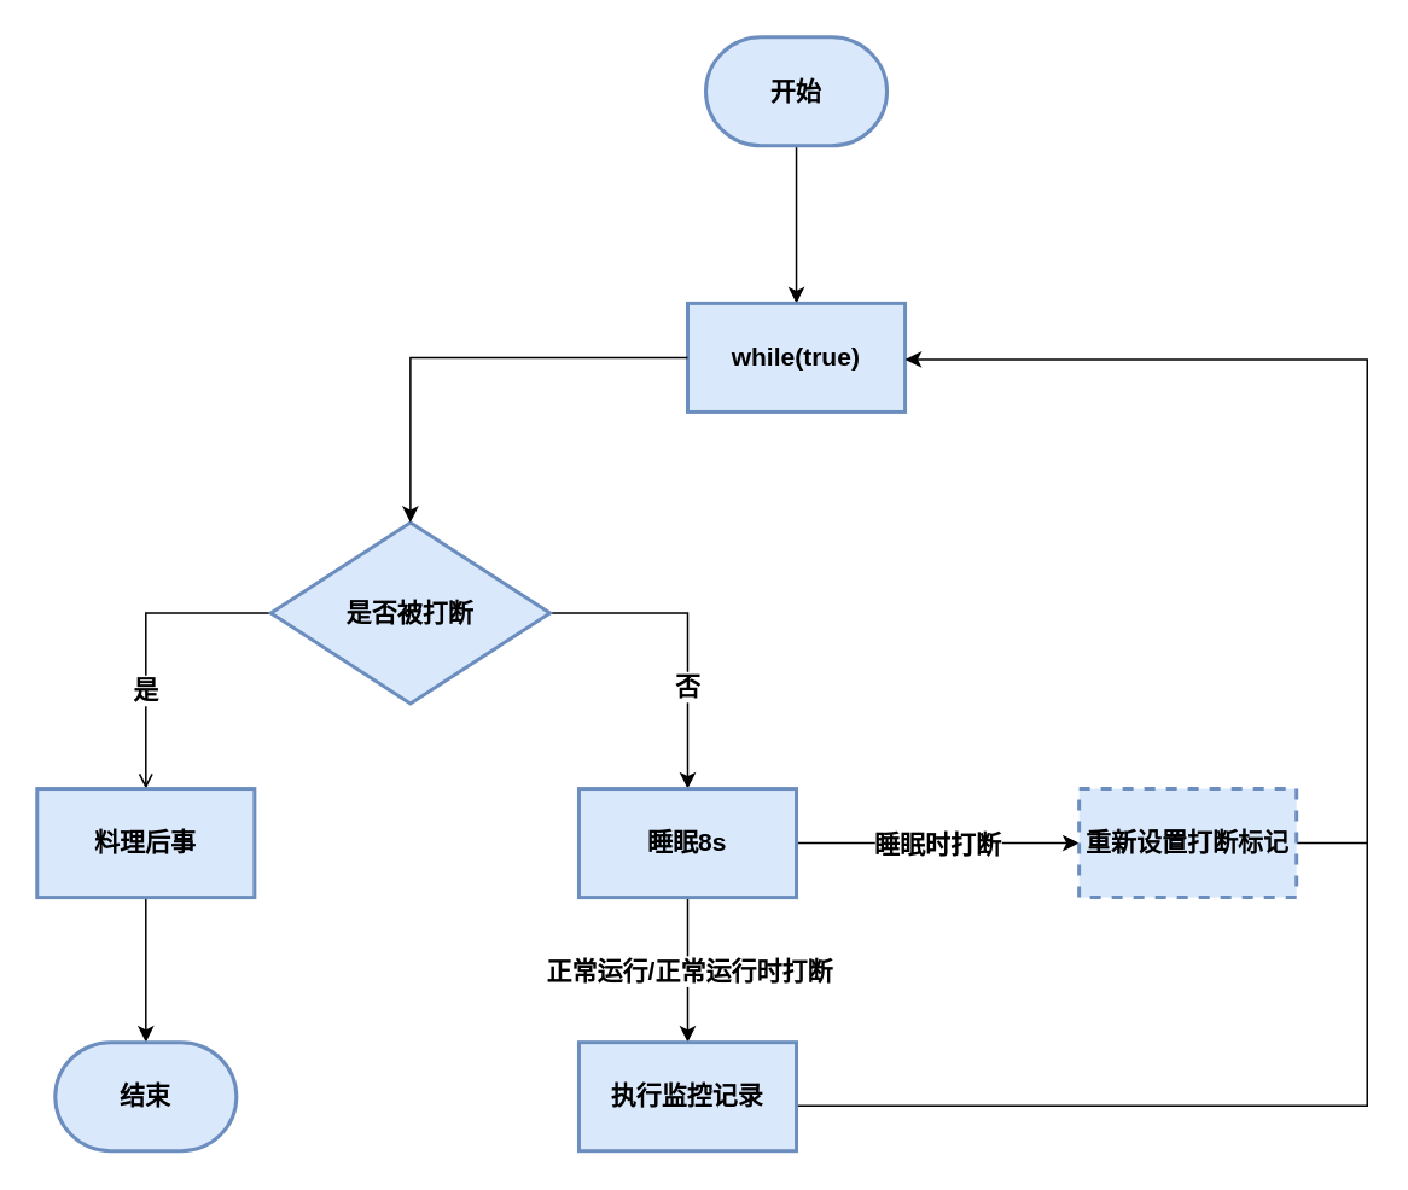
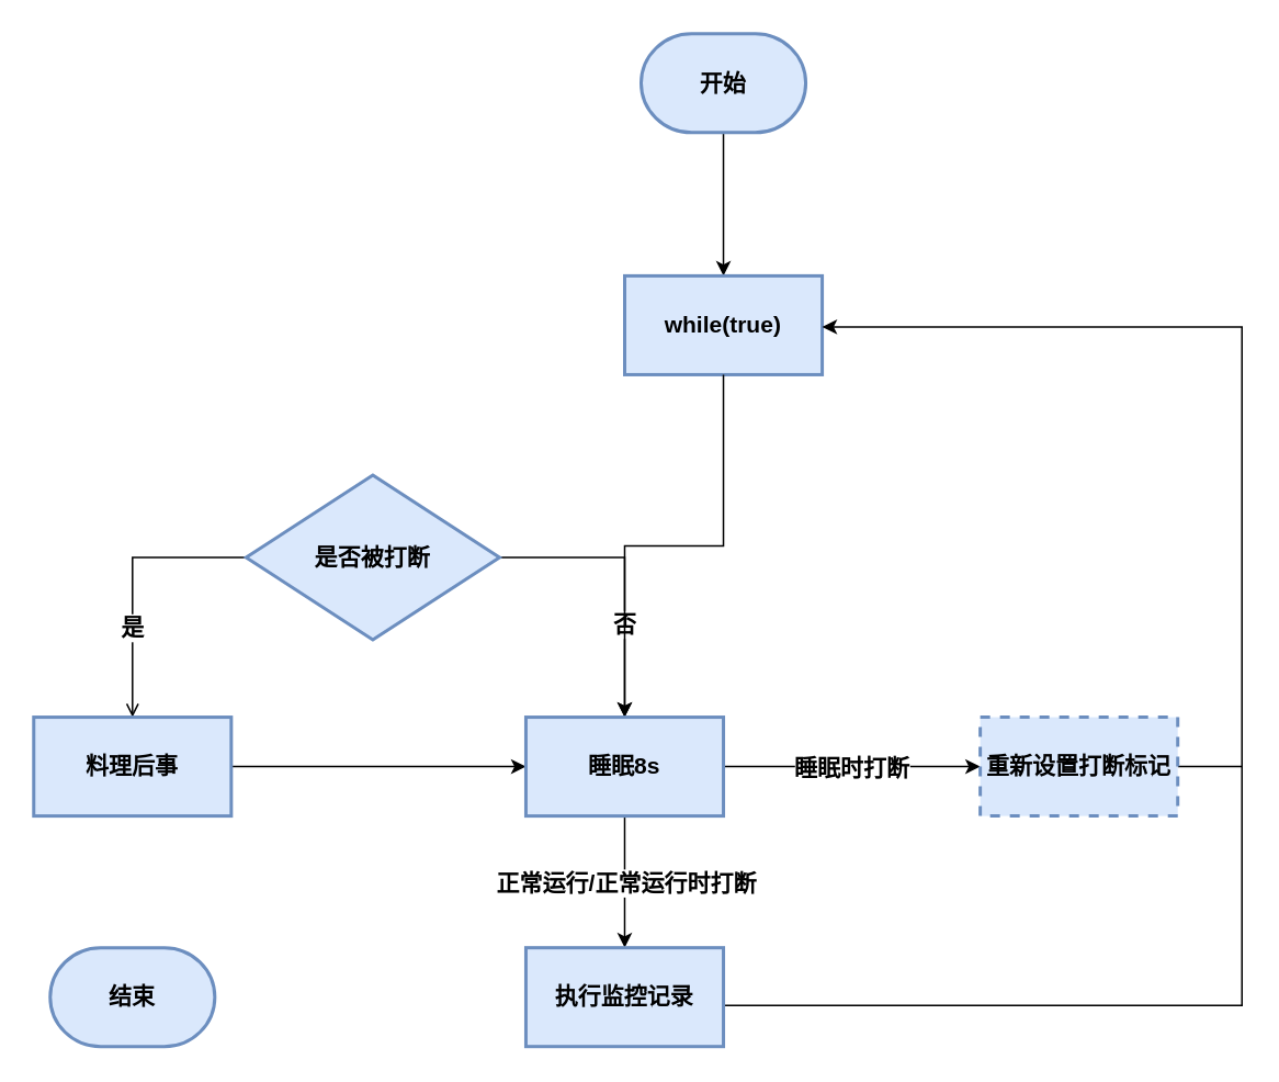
  <mxCell id="0" />
  <mxCell id="1" parent="0" />
  <mxCell id="2" style="edgeStyle=orthogonalEdgeStyle;rounded=0;orthogonalLoop=1;jettySize=auto;html=1;entryX=0.5;entryY=0;entryDx=0;entryDy=0;" parent="1" source="3" target="4" edge="1"><mxGeometry relative="1" as="geometry" /></mxCell>
  <mxCell id="3" value="&lt;b&gt;&lt;font style=&quot;font-size: 14px;&quot;&gt;开始&lt;/font&gt;&lt;/b&gt;" style="strokeWidth=2;html=1;shape=mxgraph.flowchart.terminator;whiteSpace=wrap;fillColor=#dae8fc;strokeColor=#6c8ebf;" parent="1" vertex="1"><mxGeometry x="389" y="20" width="100" height="60" as="geometry" /></mxCell>
  <mxCell id="4" value="&lt;font style=&quot;font-size: 14px;&quot;&gt;&lt;b&gt;while(true)&lt;/b&gt;&lt;/font&gt;" style="rounded=0;whiteSpace=wrap;html=1;fillColor=#dae8fc;strokeColor=#6c8ebf;strokeWidth=2;" parent="1" vertex="1"><mxGeometry x="379" y="167" width="120" height="60" as="geometry" /></mxCell>
  <mxCell id="5" style="edgeStyle=orthogonalEdgeStyle;rounded=0;orthogonalLoop=1;jettySize=auto;html=1;entryX=0.5;entryY=0;entryDx=0;entryDy=0;endArrow=open;" parent="1" source="9" target="12" edge="1"><mxGeometry relative="1" as="geometry" /></mxCell>
  <mxCell id="6" value="&lt;font style=&quot;font-size: 14px;&quot;&gt;&lt;b&gt;是&lt;/b&gt;&lt;/font&gt;" style="edgeLabel;html=1;align=center;verticalAlign=middle;resizable=0;points=[];" vertex="1" connectable="0" parent="5"><mxGeometry x="0.335" y="-1" relative="1" as="geometry"><mxPoint as="offset" /></mxGeometry></mxCell>
  <mxCell id="7" style="edgeStyle=orthogonalEdgeStyle;rounded=0;orthogonalLoop=1;jettySize=auto;html=1;entryX=0.5;entryY=0;entryDx=0;entryDy=0;" parent="1" source="9" target="18" edge="1"><mxGeometry relative="1" as="geometry" /></mxCell>
  <mxCell id="8" value="&lt;font style=&quot;font-size: 14px;&quot;&gt;&lt;b&gt;否&lt;/b&gt;&lt;/font&gt;" style="edgeLabel;html=1;align=center;verticalAlign=middle;resizable=0;points=[];" vertex="1" connectable="0" parent="7"><mxGeometry x="0.339" y="-1" relative="1" as="geometry"><mxPoint as="offset" /></mxGeometry></mxCell>
  <mxCell id="9" value="&lt;font style=&quot;font-size: 14px;&quot;&gt;&lt;b&gt;是否被打断&lt;/b&gt;&lt;/font&gt;" style="strokeWidth=2;html=1;shape=mxgraph.flowchart.decision;whiteSpace=wrap;fillColor=#dae8fc;strokeColor=#6c8ebf;" parent="1" vertex="1"><mxGeometry x="149" y="288" width="154" height="100" as="geometry" /></mxCell>
- <mxCell id="10" style="edgeStyle=orthogonalEdgeStyle;rounded=0;orthogonalLoop=1;jettySize=auto;html=1;entryX=0.5;entryY=0;entryDx=0;entryDy=0;entryPerimeter=0;" parent="1" source="4" target="9" edge="1"><mxGeometry relative="1" as="geometry" /></mxCell>
- <mxCell id="11" style="edgeStyle=orthogonalEdgeStyle;rounded=0;orthogonalLoop=1;jettySize=auto;html=1;" parent="1" source="12" target="13" edge="1"><mxGeometry relative="1" as="geometry" /></mxCell>
+ <mxCell id="10" style="edgeStyle=orthogonalEdgeStyle;rounded=0;orthogonalLoop=1;jettySize=auto;html=1;" parent="1" source="4" target="18" edge="1"><mxGeometry relative="1" as="geometry" /></mxCell>
+ <mxCell id="11" style="edgeStyle=orthogonalEdgeStyle;rounded=0;orthogonalLoop=1;jettySize=auto;html=1;" parent="1" source="12" target="18" edge="1"><mxGeometry relative="1" as="geometry" /></mxCell>
  <mxCell id="12" value="&lt;font style=&quot;font-size: 14px;&quot;&gt;&lt;b&gt;料理后事&lt;/b&gt;&lt;/font&gt;" style="rounded=0;whiteSpace=wrap;html=1;fillColor=#dae8fc;strokeColor=#6c8ebf;strokeWidth=2;" parent="1" vertex="1"><mxGeometry x="20" y="435" width="120" height="60" as="geometry" /></mxCell>
  <mxCell id="13" value="&lt;span style=&quot;font-size: 14px;&quot;&gt;&lt;b&gt;结束&lt;/b&gt;&lt;/span&gt;" style="strokeWidth=2;html=1;shape=mxgraph.flowchart.terminator;whiteSpace=wrap;fillColor=#dae8fc;strokeColor=#6c8ebf;" parent="1" vertex="1"><mxGeometry x="30" y="575" width="100" height="60" as="geometry" /></mxCell>
  <mxCell id="14" style="edgeStyle=orthogonalEdgeStyle;rounded=0;orthogonalLoop=1;jettySize=auto;html=1;entryX=0.5;entryY=0;entryDx=0;entryDy=0;" parent="1" source="18" target="20" edge="1"><mxGeometry relative="1" as="geometry" /></mxCell>
  <mxCell id="15" value="&lt;font style=&quot;font-size: 14px;&quot;&gt;&lt;b&gt;正常运行/正常运行时打断&lt;/b&gt;&lt;/font&gt;" style="edgeLabel;html=1;align=center;verticalAlign=middle;resizable=0;points=[];" parent="14" vertex="1" connectable="0"><mxGeometry x="-0.01" relative="1" as="geometry"><mxPoint as="offset" /></mxGeometry></mxCell>
  <mxCell id="16" style="edgeStyle=orthogonalEdgeStyle;rounded=0;orthogonalLoop=1;jettySize=auto;html=1;entryX=0;entryY=0.5;entryDx=0;entryDy=0;" parent="1" source="18" target="23" edge="1"><mxGeometry relative="1" as="geometry" /></mxCell>
  <mxCell id="17" value="&lt;font style=&quot;font-size: 14px;&quot;&gt;&lt;b&gt;睡眠时打断&lt;/b&gt;&lt;/font&gt;" style="edgeLabel;html=1;align=center;verticalAlign=middle;resizable=0;points=[];" parent="16" vertex="1" connectable="0"><mxGeometry x="-0.015" relative="1" as="geometry"><mxPoint as="offset" /></mxGeometry></mxCell>
  <mxCell id="18" value="&lt;font style=&quot;font-size: 14px;&quot;&gt;&lt;b&gt;睡眠8s&lt;/b&gt;&lt;/font&gt;" style="rounded=0;whiteSpace=wrap;html=1;fillColor=#dae8fc;strokeColor=#6c8ebf;strokeWidth=2;" parent="1" vertex="1"><mxGeometry x="319" y="435" width="120" height="60" as="geometry" /></mxCell>
  <mxCell id="19" style="edgeStyle=orthogonalEdgeStyle;rounded=0;orthogonalLoop=1;jettySize=auto;html=1;entryX=1;entryY=0.5;entryDx=0;entryDy=0;strokeWidth=1;" parent="1" edge="1"><mxGeometry relative="1" as="geometry"><mxPoint x="439" y="610" as="sourcePoint" /><mxPoint x="499" y="198" as="targetPoint" /><Array as="points"><mxPoint x="754" y="610" /><mxPoint x="754" y="198" /></Array></mxGeometry></mxCell>
  <mxCell id="20" value="&lt;font style=&quot;font-size: 14px;&quot;&gt;&lt;b&gt;执行监控记录&lt;/b&gt;&lt;/font&gt;" style="rounded=0;whiteSpace=wrap;html=1;fillColor=#dae8fc;strokeColor=#6c8ebf;strokeWidth=2;" parent="1" vertex="1"><mxGeometry x="319" y="575" width="120" height="60" as="geometry" /></mxCell>
  <mxCell id="21" style="edgeStyle=orthogonalEdgeStyle;rounded=0;orthogonalLoop=1;jettySize=auto;html=1;entryX=1;entryY=0.5;entryDx=0;entryDy=0;strokeColor=none;" parent="1" source="23" target="4" edge="1"><mxGeometry relative="1" as="geometry"><Array as="points"><mxPoint x="755" y="465" /><mxPoint x="755" y="197" /></Array></mxGeometry></mxCell>
  <mxCell id="22" style="edgeStyle=orthogonalEdgeStyle;rounded=0;orthogonalLoop=1;jettySize=auto;html=1;endArrow=none;endFill=0;" parent="1" source="23" edge="1"><mxGeometry relative="1" as="geometry"><mxPoint x="754" y="465" as="targetPoint" /></mxGeometry></mxCell>
  <mxCell id="23" value="&lt;span style=&quot;font-size: 14px;&quot;&gt;&lt;b&gt;重新设置打断标记&lt;/b&gt;&lt;/span&gt;" style="rounded=0;whiteSpace=wrap;html=1;fillColor=#dae8fc;strokeColor=#6c8ebf;strokeWidth=2;dashed=1;" parent="1" vertex="1"><mxGeometry x="595" y="435" width="120" height="60" as="geometry" /></mxCell>
